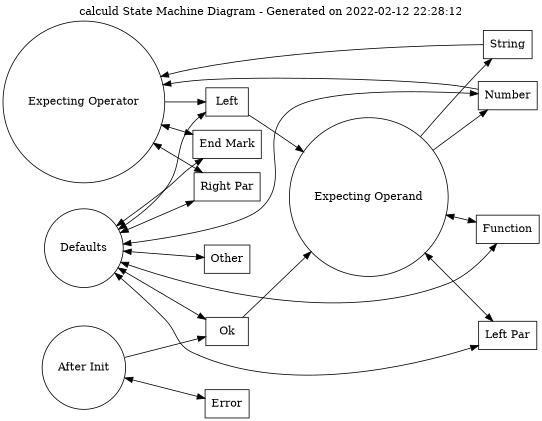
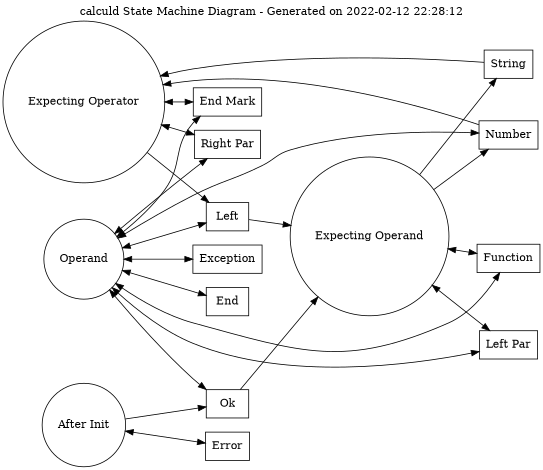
  digraph {
    fontname="DejaVu Serif"
    label="calculd State Machine Diagram - Generated on 2022-02-12 22:28:12"
    labelloc=t
    rankdir=LR
    node [fontname="DejaVu Serif" shape=box]
    edge [dir=both fontname="DejaVu Serif"]
    n1 [label="Expecting Operator" shape=circle]
    n2 [label=Left]
    n3 [label="Right Par"]
    n4 [label="End Mark"]
    n5 [label="Expecting Operand" shape=circle]
    n6 [label="After Init" shape=circle]
    n7 [label=Error]
    n8 [label=Ok]
-   n9 [label=Defaults shape=circle]
+   n9 [label=Operand shape=circle]
    n10 [label=Number]
    n11 [label=Function]
-   n12 [label=Other]
+   n12 [label=End]
+   n13 [label=Exception]
    n14 [label="Left Par"]
    n15 [label=String]
    n1 -> n2 [dir=forward]
    n1 -> n3
    n1 -> n4
    n2 -> n5 [dir=forward]
    n5 -> n10 [dir=forward]
    n5 -> n11
    n5 -> n14
    n5 -> n15 [dir=forward]
    n6 -> n7
    n6 -> n8 [dir=forward]
    n8 -> n5 [dir=forward]
    n9 -> n2
    n9 -> n3
    n9 -> n4
    n9 -> n8
    n9 -> n10
    n9 -> n11
    n9 -> n12
+   n9 -> n13
    n9 -> n14
    n10 -> n1 [dir=forward]
    n15 -> n1 [dir=forward]
  }
